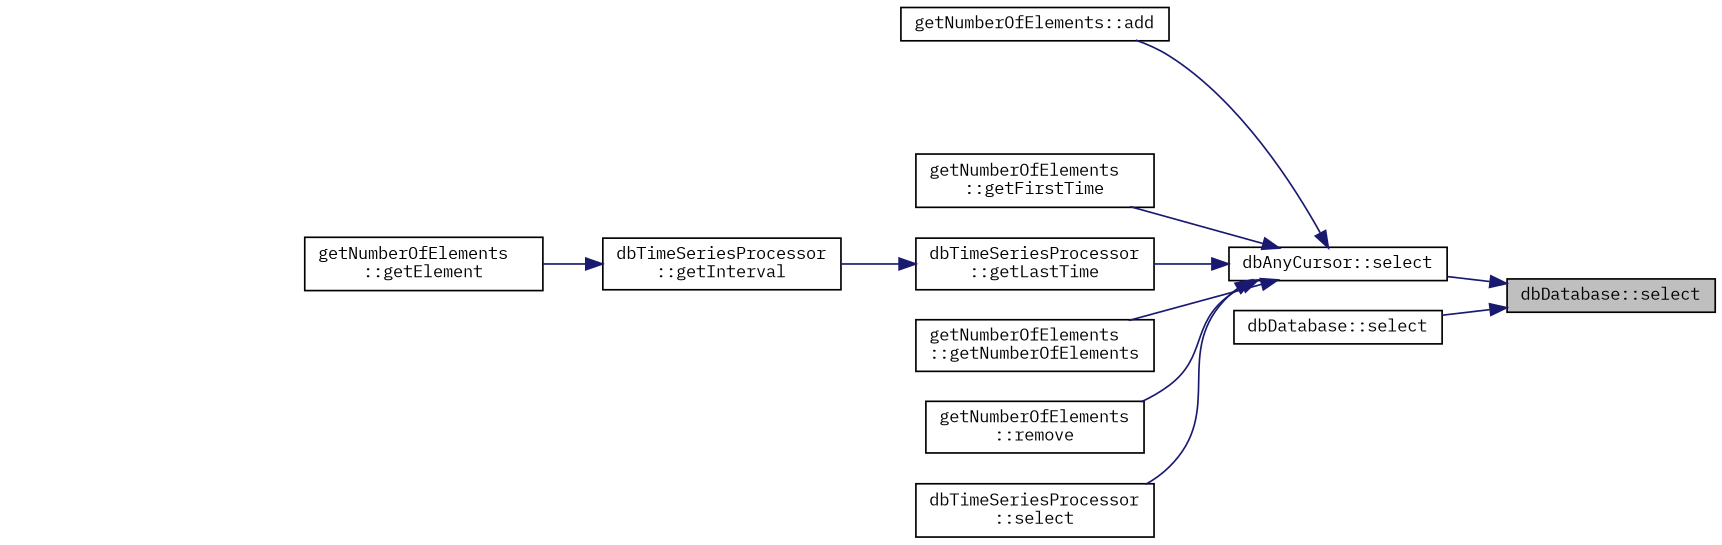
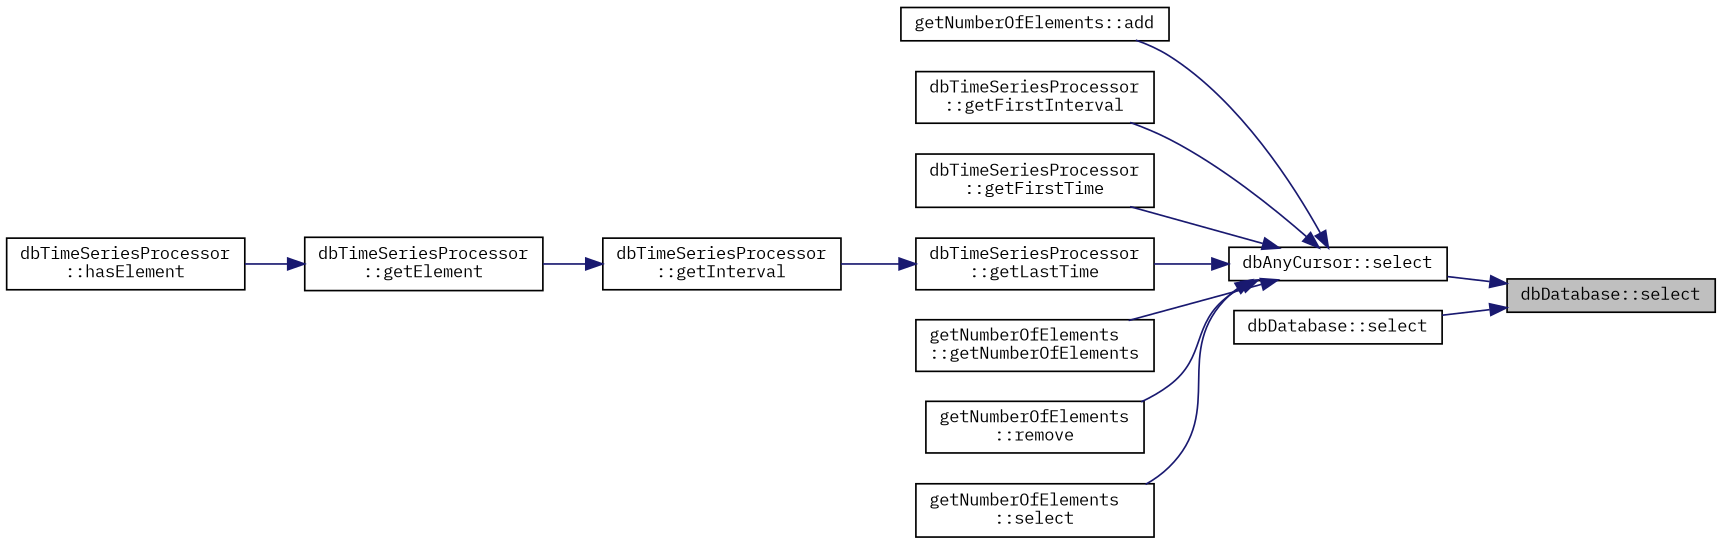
  digraph {
    fontname="IBM Plex Mono"
    rankdir=RL
    node [color=black fillcolor=white fontname="IBM Plex Mono" fontsize=10 shape=record style=filled]
    edge [color=midnightblue dir=back fontname="IBM Plex Mono" fontsize=10 labelfontname=Helvetica labelfontsize=10 style=solid]
    n1 [fillcolor=grey75 fontcolor=black height=0.2 label="dbDatabase::select" width=0.4]
    n2 [height=0.2 label="dbAnyCursor::select" width=0.4]
    n3 [height=0.2 label="dbDatabase::select" width=0.4]
    n4 [height=0.2 label="getNumberOfElements::add" width=0.4]
-   n6 [height=0.2 label="getNumberOfElements\l::getFirstTime" width=0.4]
+   n5 [height=0.2 label="dbTimeSeriesProcessor\l::getFirstInterval" width=0.4]
+   n6 [height=0.2 label="dbTimeSeriesProcessor\l::getFirstTime" width=0.4]
    n7 [height=0.2 label="dbTimeSeriesProcessor\l::getLastTime" width=0.4]
    n8 [height=0.2 label="getNumberOfElements\l::getNumberOfElements" width=0.4]
    n9 [height=0.2 label="getNumberOfElements\l::remove" width=0.4]
-   n10 [height=0.2 label="dbTimeSeriesProcessor\l::select" width=0.4]
+   n10 [height=0.2 label="getNumberOfElements\l::select" width=0.4]
    n11 [height=0.2 label="dbTimeSeriesProcessor\l::getInterval" width=0.4]
-   n12 [height=0.2 label="getNumberOfElements\l::getElement" width=0.4]
+   n12 [height=0.2 label="dbTimeSeriesProcessor\l::getElement" width=0.4]
+   n13 [height=0.2 label="dbTimeSeriesProcessor\l::hasElement" width=0.4]
    n1 -> n2
    n1 -> n3
    n2 -> n4
+   n2 -> n5
    n2 -> n6
    n2 -> n7
    n2 -> n8
    n2 -> n9
    n2 -> n10
    n7 -> n11
    n11 -> n12
+   n12 -> n13
  }
